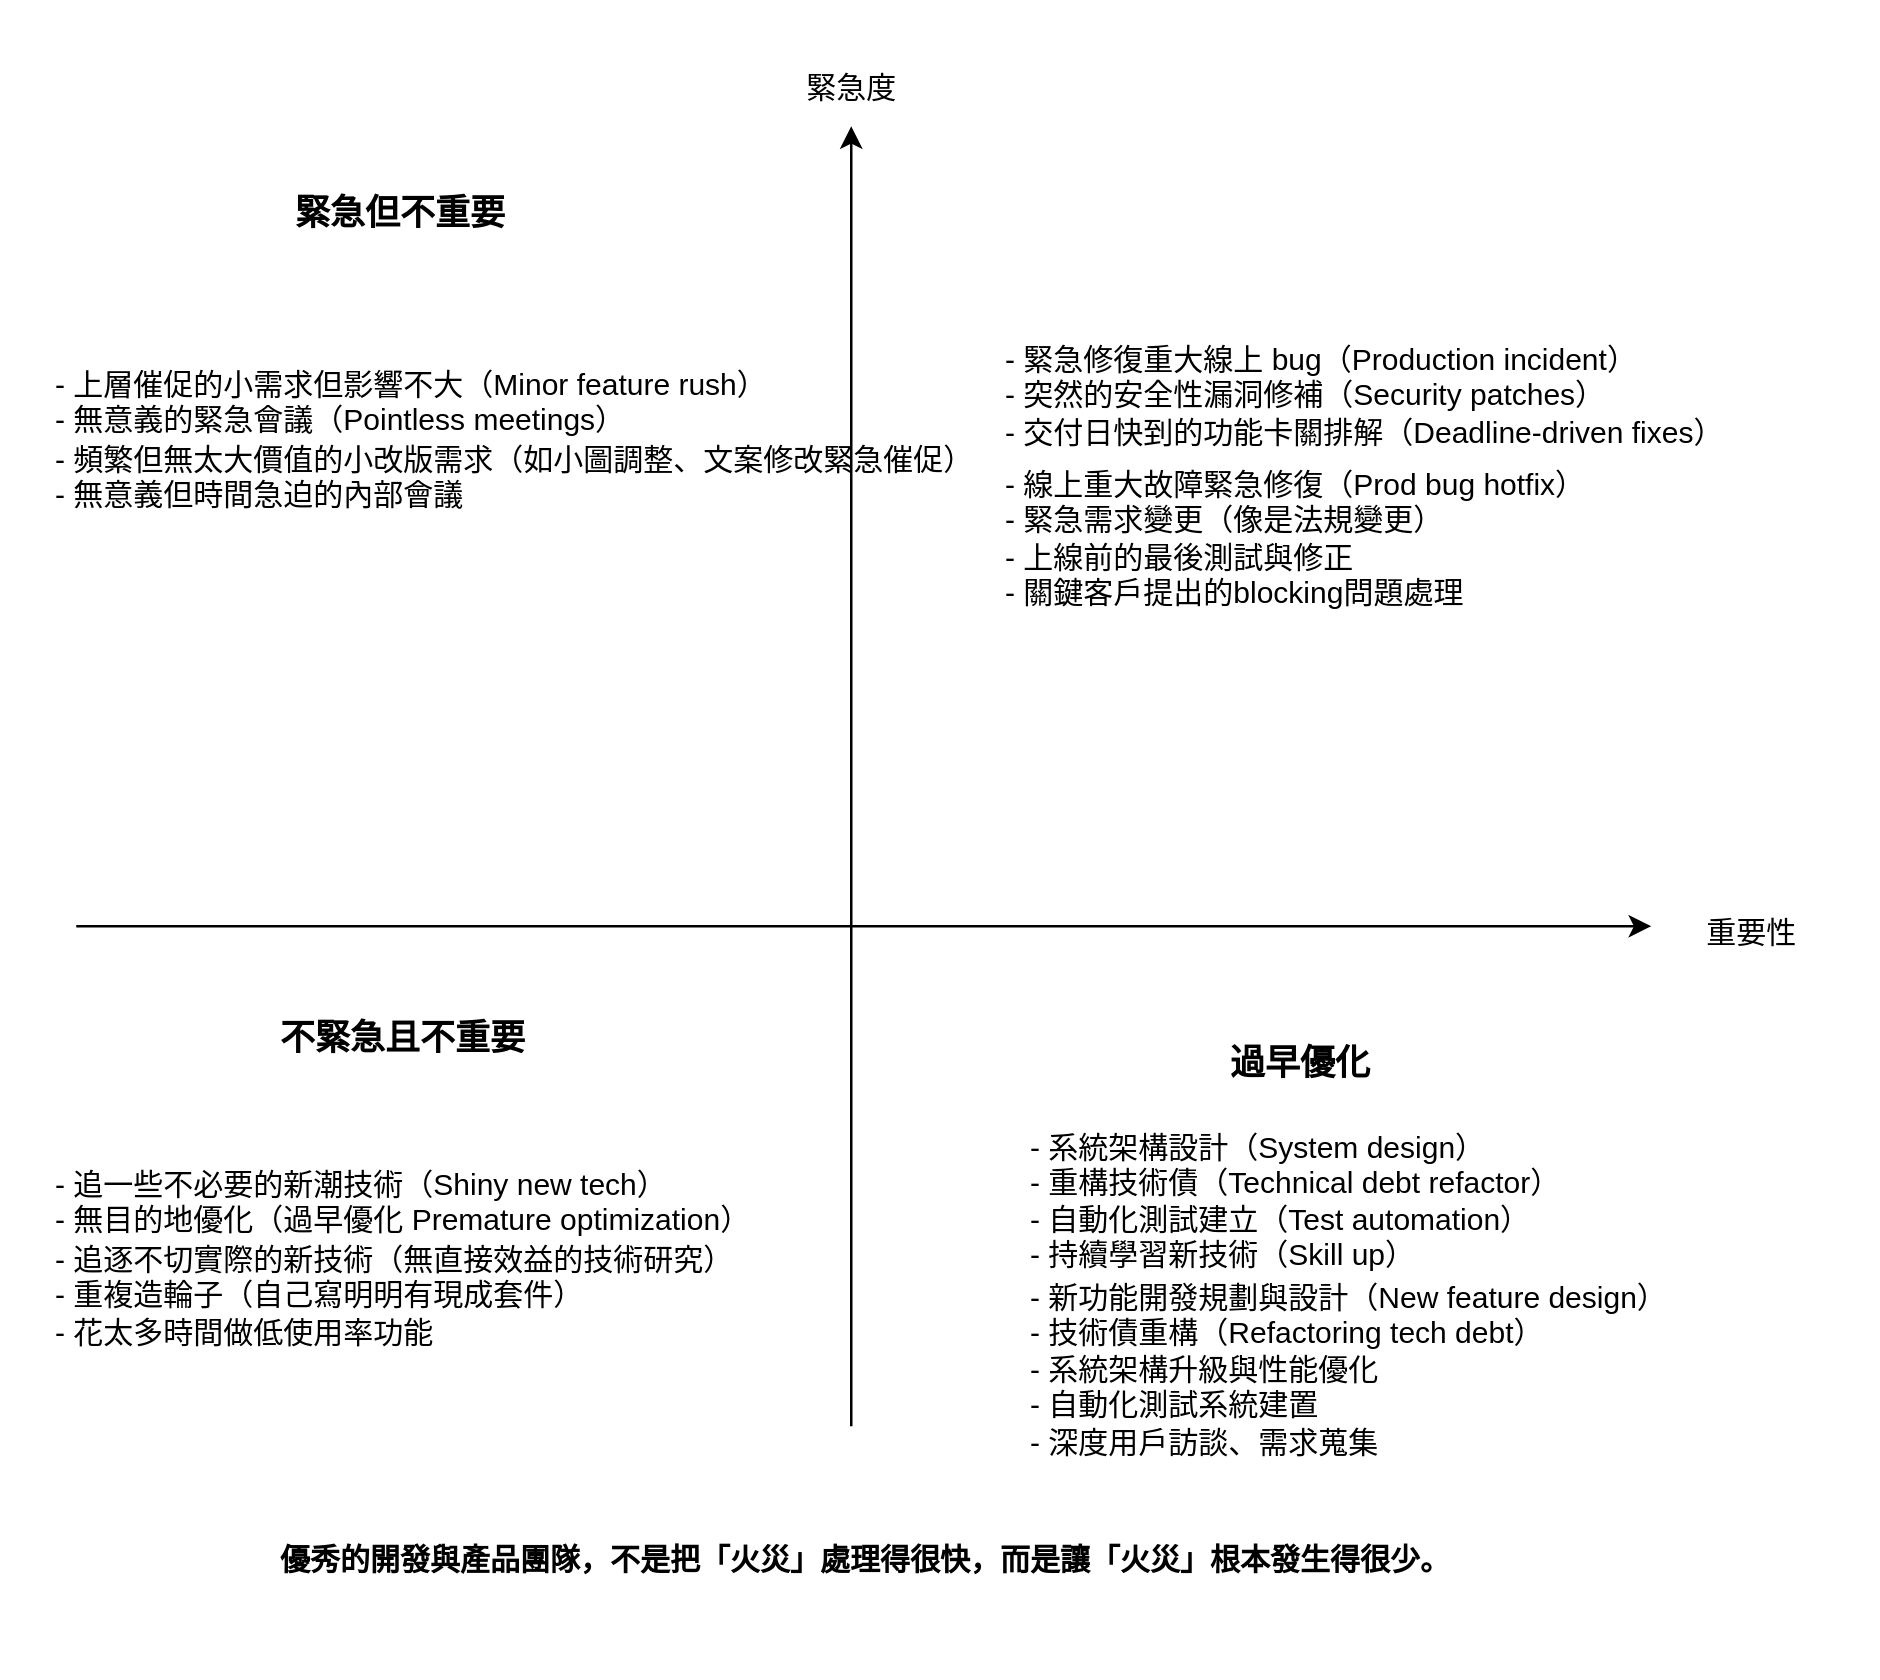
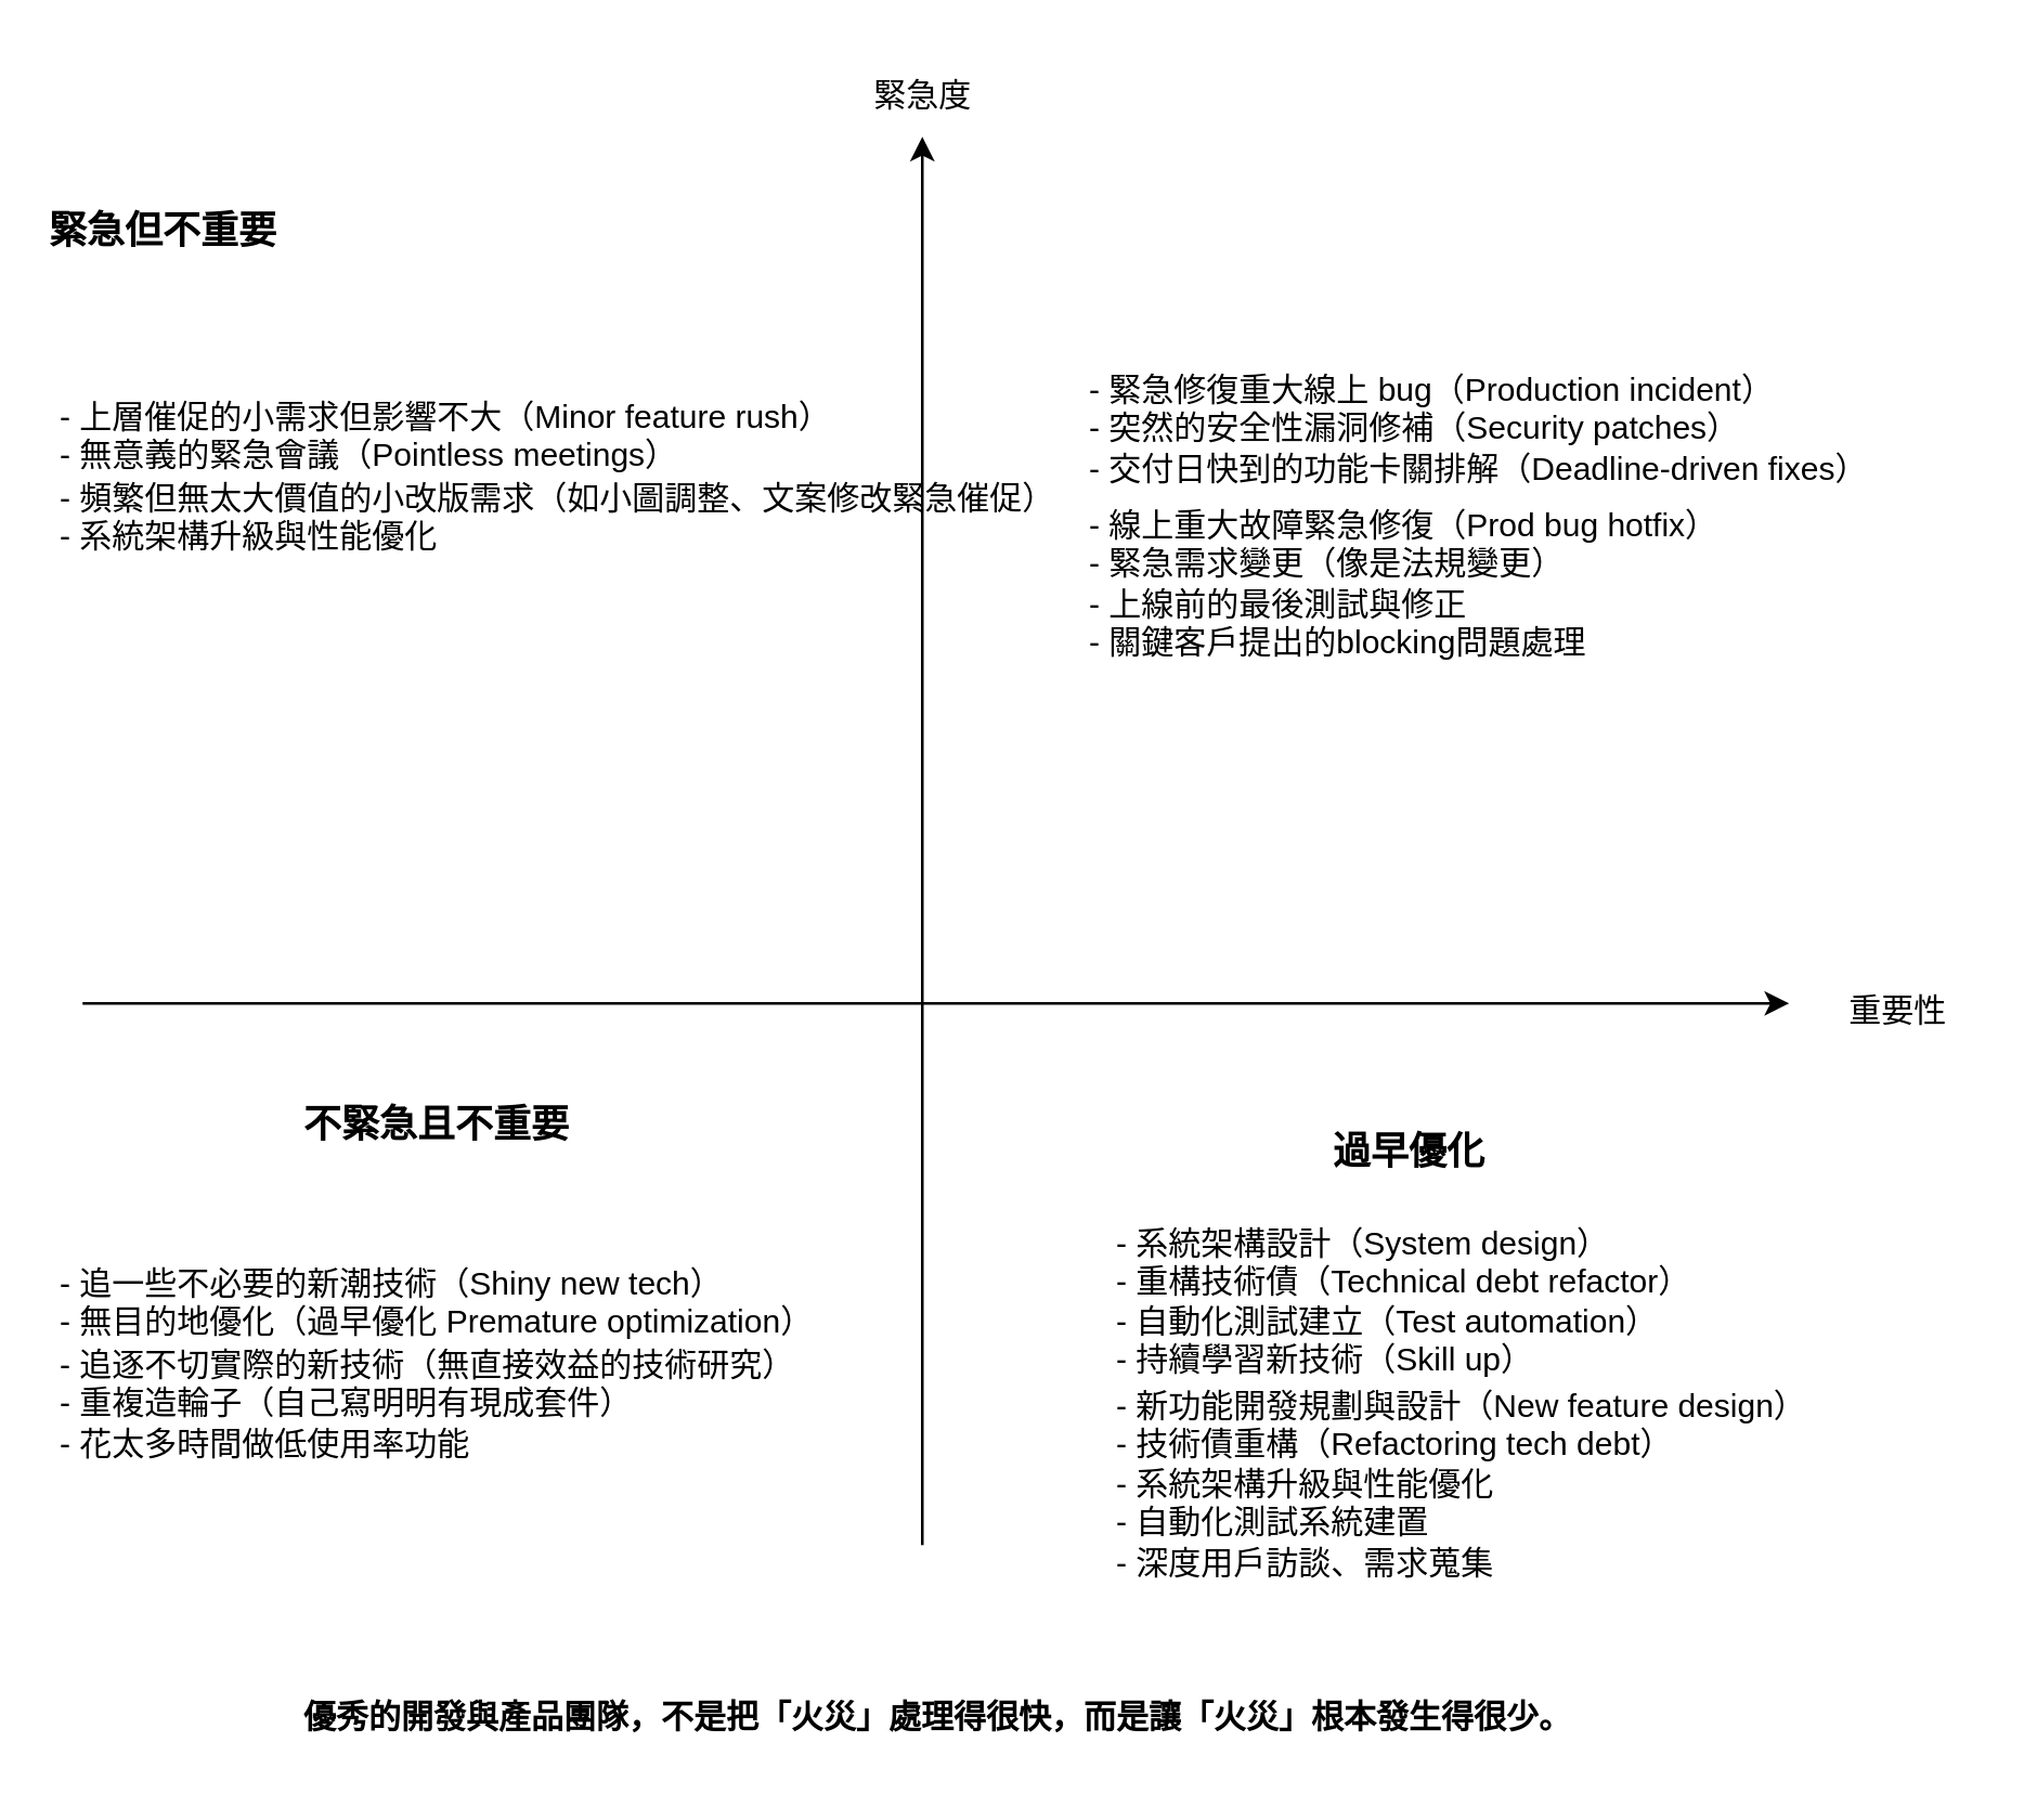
  <mxCell id="0" />
  <mxCell id="1" parent="0" />
  <mxCell id="2" value="" style="endArrow=classic;html=1;rounded=0;" edge="1" parent="1"><mxGeometry width="50" height="50" relative="1" as="geometry"><mxPoint x="30" y="370" as="sourcePoint" /><mxPoint x="660" y="370" as="targetPoint" /></mxGeometry></mxCell>
  <mxCell id="3" value="重要性" style="text;html=1;align=center;verticalAlign=middle;resizable=0;points=[];autosize=1;strokeColor=none;fillColor=none;" vertex="1" parent="1"><mxGeometry x="670" y="358" width="60" height="30" as="geometry" /></mxCell>
  <mxCell id="4" value="" style="endArrow=classic;html=1;rounded=0;" edge="1" parent="1"><mxGeometry width="50" height="50" relative="1" as="geometry"><mxPoint x="340" y="570" as="sourcePoint" /><mxPoint x="340" y="50" as="targetPoint" /></mxGeometry></mxCell>
  <mxCell id="5" value="緊急度" style="text;html=1;align=center;verticalAlign=middle;resizable=0;points=[];autosize=1;strokeColor=none;fillColor=none;" vertex="1" parent="1"><mxGeometry x="310" y="20" width="60" height="30" as="geometry" /></mxCell>
- <mxCell id="6" value="&lt;b style=&quot;font-size: 14px;&quot;&gt;&lt;font style=&quot;font-size: 14px;&quot;&gt;緊急&lt;/font&gt;但不重要&lt;/b&gt;" style="text;whiteSpace=wrap;html=1;align=center;" vertex="1" parent="1"><mxGeometry x="110" y="70" width="100" height="30" as="geometry" /></mxCell>
+ <mxCell id="6" value="&lt;b style=&quot;font-size: 14px;&quot;&gt;&lt;font style=&quot;font-size: 14px;&quot;&gt;緊急&lt;/font&gt;但不重要&lt;/b&gt;" style="text;whiteSpace=wrap;html=1;align=center;" vertex="1" parent="1"><mxGeometry x="10" y="70" width="100" height="30" as="geometry" /></mxCell>
  <mxCell id="7" value="&lt;font style=&quot;font-size: 14px;&quot;&gt;&lt;b&gt;不緊急且不重要&lt;/b&gt;&lt;/font&gt;" style="text;whiteSpace=wrap;html=1;" vertex="1" parent="1"><mxGeometry x="110" y="400" width="100" height="30" as="geometry" /></mxCell>
  <mxCell id="8" value="&lt;b&gt;&lt;font style=&quot;font-size: 14px;&quot;&gt;過早優化&lt;/font&gt;&lt;/b&gt;" style="text;whiteSpace=wrap;html=1;" vertex="1" parent="1"><mxGeometry x="490" y="410" width="90" height="30" as="geometry" /></mxCell>
  <mxCell id="9" value="- 緊急修復重大線上 bug（Production incident）&lt;br&gt;- 突然的安全性漏洞修補（Security patches）&lt;br&gt;- 交付日快到的功能卡關排解（Deadline-driven fixes）" style="text;whiteSpace=wrap;html=1;" vertex="1" parent="1"><mxGeometry x="400" y="130" width="320" height="70" as="geometry" /></mxCell>
  <mxCell id="10" value="- 上層催促的小需求但影響不大（Minor feature rush）&lt;br&gt;- 無意義的緊急會議（Pointless meetings）" style="text;whiteSpace=wrap;html=1;" vertex="1" parent="1"><mxGeometry x="20" y="140" width="320" height="50" as="geometry" /></mxCell>
  <mxCell id="11" value="- 追一些不必要的新潮技術（Shiny new tech）&lt;br&gt;- 無目的地優化（過早優化 Premature optimization）" style="text;whiteSpace=wrap;html=1;" vertex="1" parent="1"><mxGeometry x="20" y="460" width="310" height="50" as="geometry" /></mxCell>
  <mxCell id="12" value="- 系統架構設計（System design）&lt;br&gt;- 重構技術債（Technical debt refactor）&lt;br&gt;- 自動化測試建立（Test automation）&lt;br&gt;- 持續學習新技術（Skill up）" style="text;whiteSpace=wrap;html=1;" vertex="1" parent="1"><mxGeometry x="410" y="445" width="250" height="80" as="geometry" /></mxCell>
  <mxCell id="13" value="- 追逐不切實際的新技術（無直接效益的技術研究）&lt;br&gt;- 重複造輪子（自己寫明明有現成套件）&lt;br&gt;- 花太多時間做低使用率功能" style="text;whiteSpace=wrap;html=1;" vertex="1" parent="1"><mxGeometry x="20" y="490" width="300" height="70" as="geometry" /></mxCell>
  <mxCell id="14" value="- 新功能開發規劃與設計（New feature design）&lt;br&gt;- 技術債重構（Refactoring tech debt）&lt;br&gt;- 系統架構升級與性能優化&lt;br&gt;- 自動化測試系統建置&lt;br&gt;- 深度用戶訪談、需求蒐集" style="text;whiteSpace=wrap;html=1;" vertex="1" parent="1"><mxGeometry x="410" y="505" width="290" height="100" as="geometry" /></mxCell>
  <mxCell id="15" value="- 線上重大故障緊急修復（Prod bug hotfix）&lt;br&gt;- 緊急需求變更（像是法規變更）&lt;br&gt;- 上線前的最後測試與修正&lt;br&gt;- 關鍵客戶提出的blocking問題處理" style="text;whiteSpace=wrap;html=1;" vertex="1" parent="1"><mxGeometry x="400" y="180" width="270" height="80" as="geometry" /></mxCell>
- <mxCell id="16" value="- 頻繁但無太大價值的小改版需求（如小圖調整、文案修改緊急催促）&lt;br&gt;- 無意義但時間急迫的內部會議" style="text;whiteSpace=wrap;html=1;" vertex="1" parent="1"><mxGeometry x="20" y="170" width="400" height="50" as="geometry" /></mxCell>
- <mxCell id="17" value="&lt;b&gt;優秀的開發與產品團隊，不是把「火災」處理得很快，而是讓「火災」根本發生得很少。&lt;/b&gt;" style="text;whiteSpace=wrap;html=1;" vertex="1" parent="1"><mxGeometry x="110" y="610" width="500" height="40" as="geometry" /></mxCell>
+ <mxCell id="16" value="- 頻繁但無太大價值的小改版需求（如小圖調整、文案修改緊急催促）&lt;br&gt;- 系統架構升級與性能優化" style="text;whiteSpace=wrap;html=1;" vertex="1" parent="1"><mxGeometry x="20" y="170" width="400" height="50" as="geometry" /></mxCell>
+ <mxCell id="17" value="&lt;b&gt;優秀的開發與產品團隊，不是把「火災」處理得很快，而是讓「火災」根本發生得很少。&lt;/b&gt;" style="text;whiteSpace=wrap;html=1;" vertex="1" parent="1"><mxGeometry x="110" y="620" width="500" height="40" as="geometry" /></mxCell>
